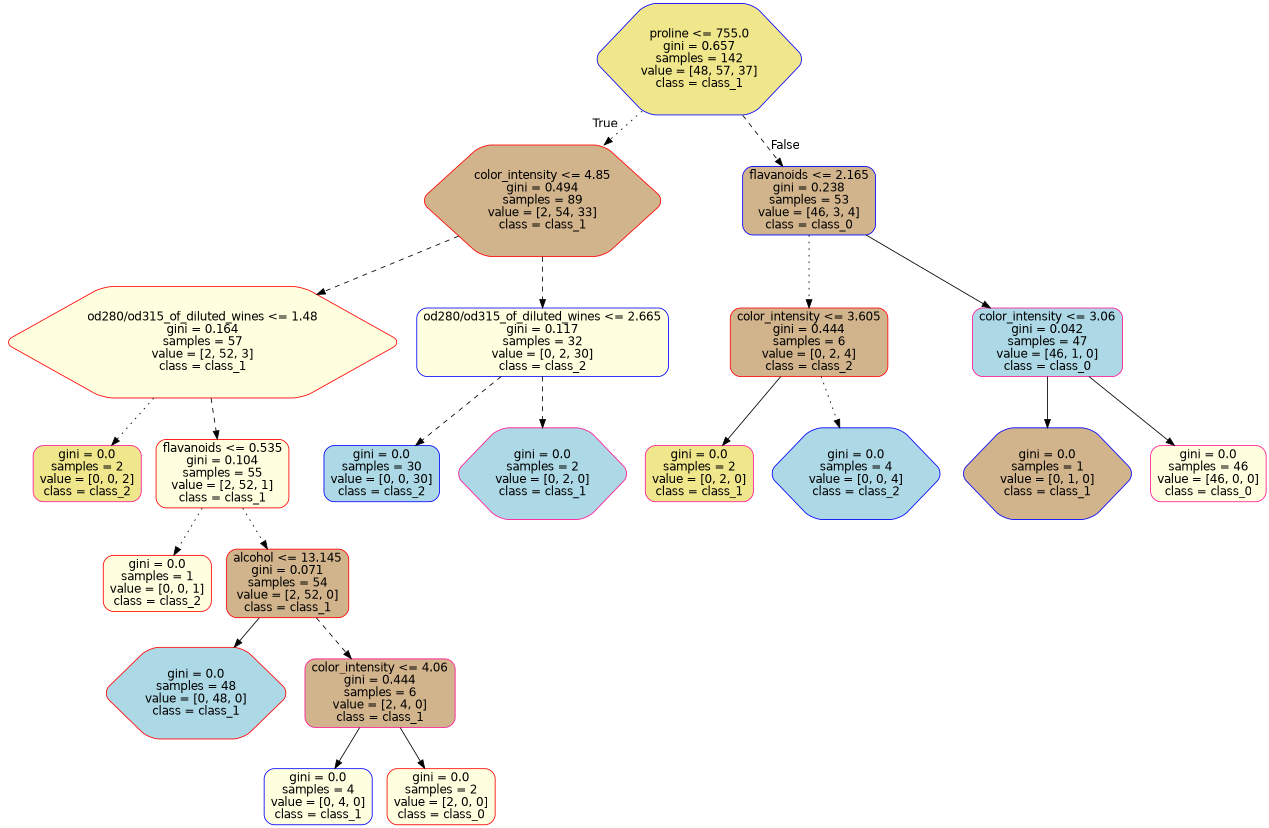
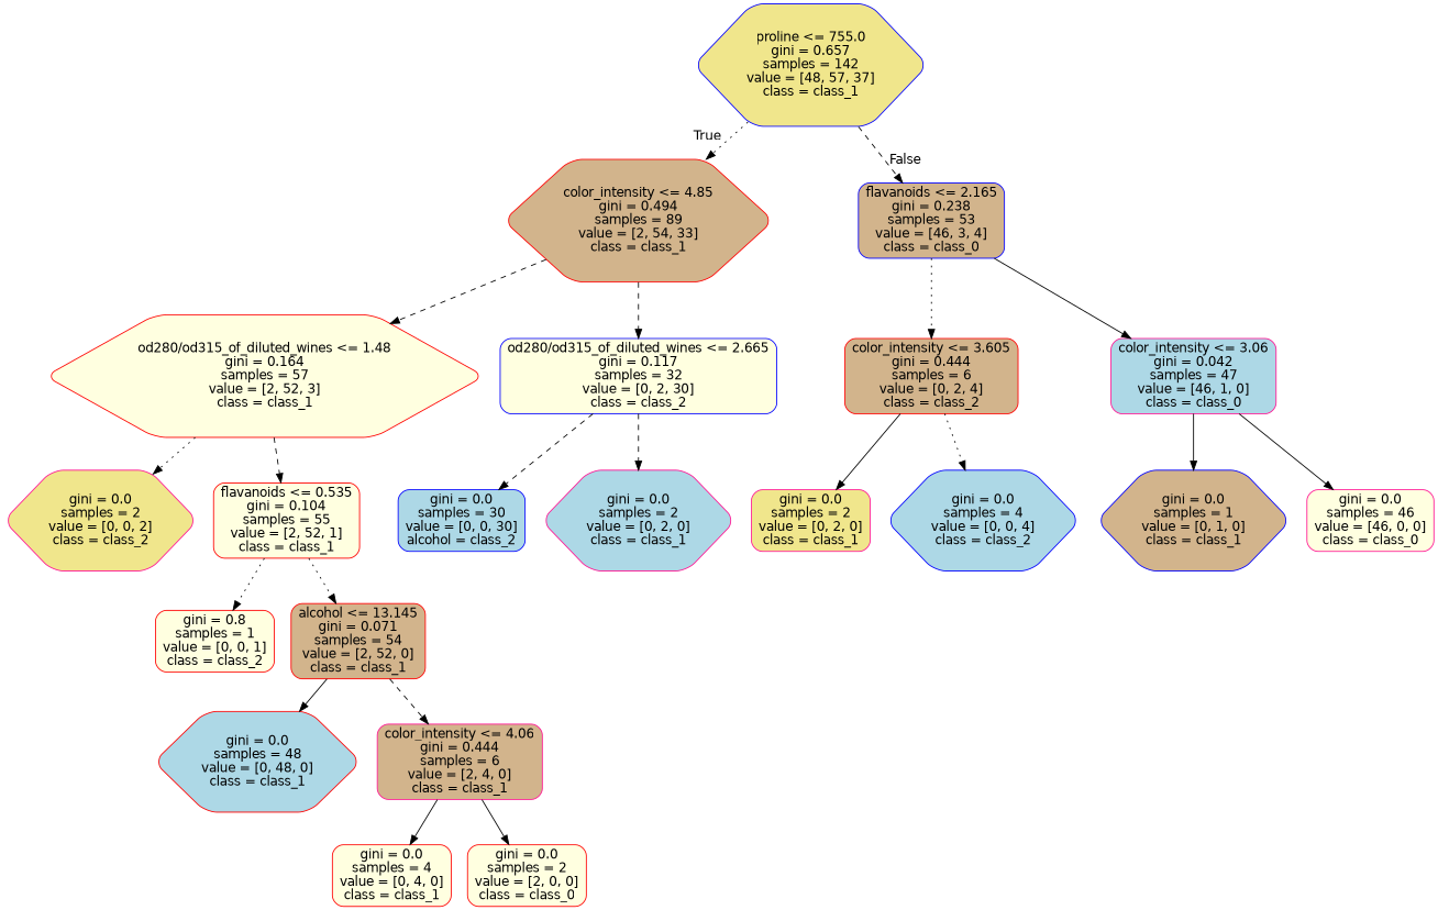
  digraph {
    node [color=red fillcolor=lightyellow fontname=helvetica shape=box style="filled, rounded"]
    edge [fontname=helvetica style=dashed]
    n1 [color=blue fillcolor=khaki label="proline <= 755.0\ngini = 0.657\nsamples = 142\nvalue = [48, 57, 37]\nclass = class_1" shape=hexagon]
    n2 [fillcolor=tan label="color_intensity <= 4.85\ngini = 0.494\nsamples = 89\nvalue = [2, 54, 33]\nclass = class_1" shape=hexagon]
    n3 [color=blue fillcolor=tan label="flavanoids <= 2.165\ngini = 0.238\nsamples = 53\nvalue = [46, 3, 4]\nclass = class_0"]
    n4 [label="od280/od315_of_diluted_wines <= 1.48\ngini = 0.164\nsamples = 57\nvalue = [2, 52, 3]\nclass = class_1" shape=hexagon]
    n5 [color=blue label="od280/od315_of_diluted_wines <= 2.665\ngini = 0.117\nsamples = 32\nvalue = [0, 2, 30]\nclass = class_2"]
    n6 [fillcolor=tan label="color_intensity <= 3.605\ngini = 0.444\nsamples = 6\nvalue = [0, 2, 4]\nclass = class_2"]
    n7 [color=deeppink fillcolor=lightblue label="color_intensity <= 3.06\ngini = 0.042\nsamples = 47\nvalue = [46, 1, 0]\nclass = class_0"]
-   n8 [color=deeppink fillcolor=khaki label="gini = 0.0\nsamples = 2\nvalue = [0, 0, 2]\nclass = class_2"]
+   n8 [color=deeppink fillcolor=khaki label="gini = 0.0\nsamples = 2\nvalue = [0, 0, 2]\nclass = class_2" shape=hexagon]
    n9 [label="flavanoids <= 0.535\ngini = 0.104\nsamples = 55\nvalue = [2, 52, 1]\nclass = class_1"]
-   n10 [color=blue fillcolor=lightblue label="gini = 0.0\nsamples = 30\nvalue = [0, 0, 30]\nclass = class_2"]
+   n10 [color=blue fillcolor=lightblue label="gini = 0.0\nsamples = 30\nvalue = [0, 0, 30]\nalcohol = class_2"]
    n11 [color=deeppink fillcolor=lightblue label="gini = 0.0\nsamples = 2\nvalue = [0, 2, 0]\nclass = class_1" shape=hexagon]
-   n12 [label="gini = 0.0\nsamples = 1\nvalue = [0, 0, 1]\nclass = class_2"]
+   n12 [label="gini = 0.8\nsamples = 1\nvalue = [0, 0, 1]\nclass = class_2"]
    n13 [fillcolor=tan label="alcohol <= 13.145\ngini = 0.071\nsamples = 54\nvalue = [2, 52, 0]\nclass = class_1"]
    n14 [fillcolor=lightblue label="gini = 0.0\nsamples = 48\nvalue = [0, 48, 0]\nclass = class_1" shape=hexagon]
    n15 [color=deeppink fillcolor=tan label="color_intensity <= 4.06\ngini = 0.444\nsamples = 6\nvalue = [2, 4, 0]\nclass = class_1"]
-   n16 [color=blue label="gini = 0.0\nsamples = 4\nvalue = [0, 4, 0]\nclass = class_1"]
+   n16 [label="gini = 0.0\nsamples = 4\nvalue = [0, 4, 0]\nclass = class_1"]
    n17 [label="gini = 0.0\nsamples = 2\nvalue = [2, 0, 0]\nclass = class_0"]
    n18 [color=deeppink fillcolor=khaki label="gini = 0.0\nsamples = 2\nvalue = [0, 2, 0]\nclass = class_1"]
    n19 [color=blue fillcolor=lightblue label="gini = 0.0\nsamples = 4\nvalue = [0, 0, 4]\nclass = class_2" shape=hexagon]
    n20 [color=blue fillcolor=tan label="gini = 0.0\nsamples = 1\nvalue = [0, 1, 0]\nclass = class_1" shape=hexagon]
    n21 [color=deeppink label="gini = 0.0\nsamples = 46\nvalue = [46, 0, 0]\nclass = class_0"]
    n1 -> n2 [headlabel=True labelangle=45 labeldistance=2.5 style=dotted]
    n1 -> n3 [headlabel=False labelangle=-45 labeldistance=2.5]
    n2 -> n4
    n2 -> n5
    n3 -> n6 [style=dotted]
    n3 -> n7 [style=solid]
    n4 -> n8 [style=dotted]
    n4 -> n9
    n5 -> n10
    n5 -> n11
    n6 -> n18 [style=solid]
    n6 -> n19 [style=dotted]
    n7 -> n20 [style=solid]
    n7 -> n21 [style=solid]
    n9 -> n12 [style=dotted]
    n9 -> n13 [style=dotted]
    n13 -> n14 [style=solid]
    n13 -> n15
    n15 -> n16 [style=solid]
    n15 -> n17 [style=solid]
  }
